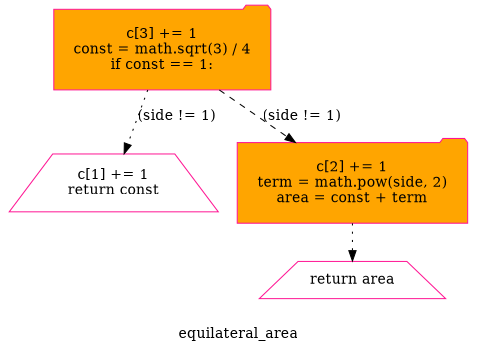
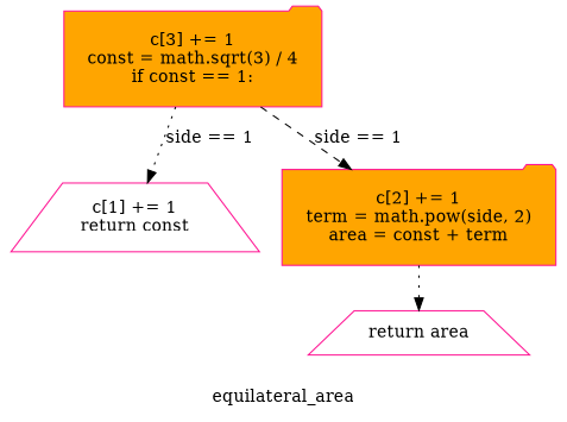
  digraph {
    label=equilateral_area
    node [color=deeppink fillcolor=orange shape=folder style=filled]
    edge [style=dotted]
    n1 [height=1.0852 label="c[3] += 1\nconst = math.sqrt(3) / 4\nif const == 1:\n" width=2.9217]
    n2 [fillcolor=white height=0.77585 label="c[1] += 1\nreturn const\n" shape=trapezium width=1.6254]
    n3 [height=1.0852 label="c[2] += 1\nterm = math.pow(side, 2)\narea = const + term\n" width=3.0985]
    n4 [fillcolor=white height=0.5 label="return area\n" shape=trapezium width=1.3769]
-   n1 -> n2 [label="(side != 1)"]
-   n1 -> n3 [label="(side != 1)" style=dashed]
+   n1 -> n2 [label="side == 1"]
+   n1 -> n3 [label="side == 1" style=dashed]
    n3 -> n4
  }
